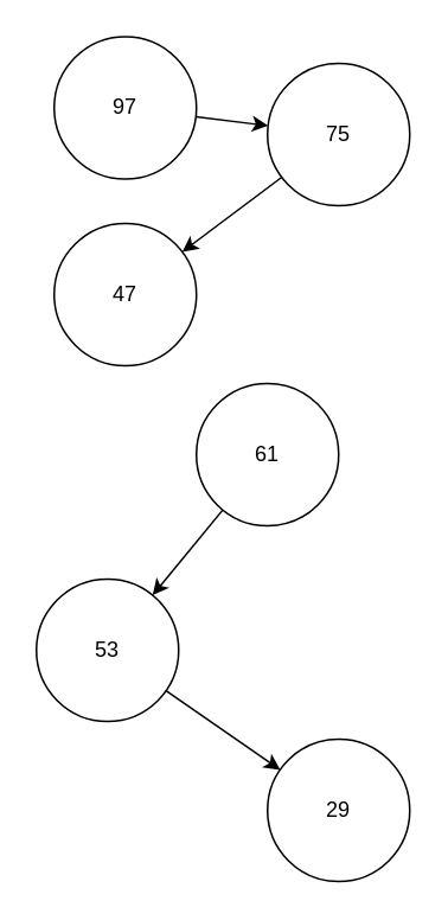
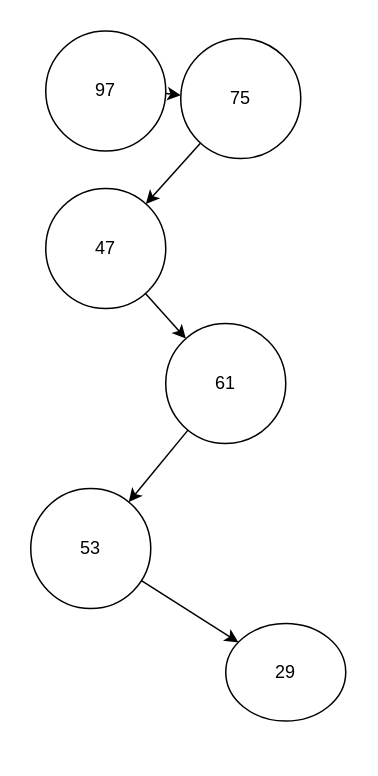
  <mxCell id="0" />
  <mxCell id="1" parent="0" />
+ <mxCell id="2" style="edgeStyle=none;html=1;" edge="1" parent="1" source="3" target="9"><mxGeometry relative="1" as="geometry" /></mxCell>
  <mxCell id="3" value="47" style="ellipse;whiteSpace=wrap;html=1;aspect=fixed;" vertex="1" parent="1"><mxGeometry x="30" y="125" width="80" height="80" as="geometry" /></mxCell>
  <mxCell id="4" style="edgeStyle=none;html=1;" edge="1" parent="1" source="5" target="12"><mxGeometry relative="1" as="geometry" /></mxCell>
  <mxCell id="5" value="53" style="ellipse;whiteSpace=wrap;html=1;" vertex="1" parent="1"><mxGeometry x="20" y="325" width="80" height="80" as="geometry" /></mxCell>
  <mxCell id="6" style="edgeStyle=none;html=1;" edge="1" parent="1" source="7" target="11"><mxGeometry relative="1" as="geometry" /></mxCell>
  <mxCell id="7" value="97" style="ellipse;whiteSpace=wrap;html=1;aspect=fixed;" vertex="1" parent="1"><mxGeometry x="30" y="20" width="80" height="80" as="geometry" /></mxCell>
  <mxCell id="8" style="edgeStyle=none;html=1;" edge="1" parent="1" source="9" target="5"><mxGeometry relative="1" as="geometry" /></mxCell>
  <mxCell id="9" value="61" style="ellipse;whiteSpace=wrap;html=1;" vertex="1" parent="1"><mxGeometry x="110" y="215" width="80" height="80" as="geometry" /></mxCell>
  <mxCell id="10" style="edgeStyle=none;html=1;" edge="1" parent="1" source="11" target="3"><mxGeometry relative="1" as="geometry" /></mxCell>
- <mxCell id="11" value="75" style="ellipse;whiteSpace=wrap;html=1;aspect=fixed;" vertex="1" parent="1"><mxGeometry x="150" y="35" width="80" height="80" as="geometry" /></mxCell>
- <mxCell id="12" value="29" style="ellipse;whiteSpace=wrap;html=1;" vertex="1" parent="1"><mxGeometry x="150" y="415" width="80" height="80" as="geometry" /></mxCell>
+ <mxCell id="11" value="75" style="ellipse;whiteSpace=wrap;html=1;aspect=fixed;" vertex="1" parent="1"><mxGeometry x="120" y="25" width="80" height="80" as="geometry" /></mxCell>
+ <mxCell id="12" value="29" style="ellipse;whiteSpace=wrap;html=1;" vertex="1" parent="1"><mxGeometry x="150" y="415" width="80" height="65" as="geometry" /></mxCell>
